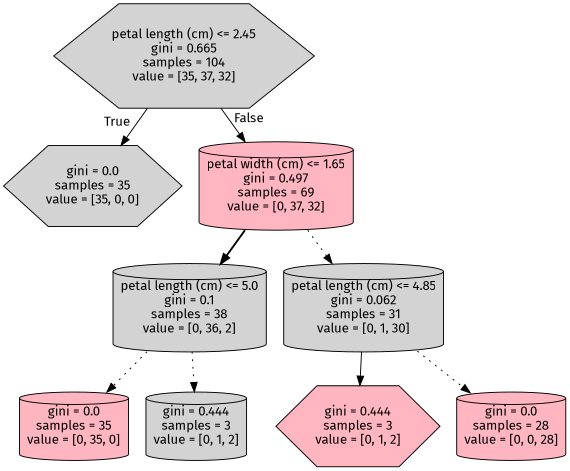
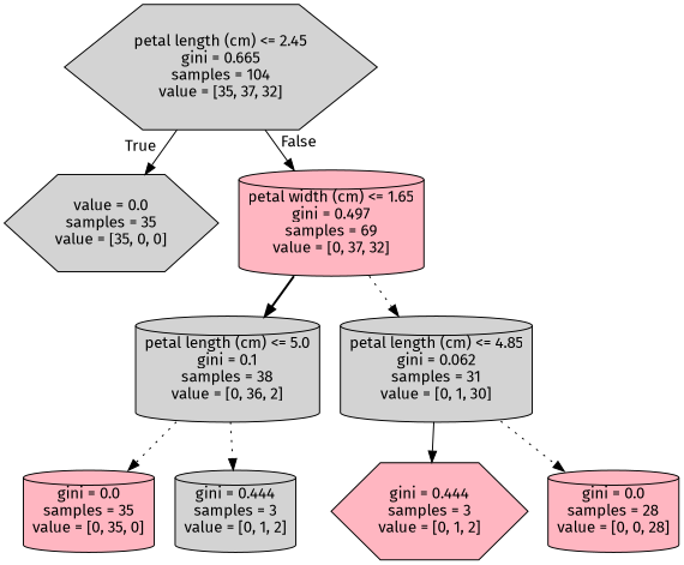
  digraph {
    fontname="Fira Sans"
    node [shape=cylinder style=filled fillcolor=lightgrey fontname="Fira Sans"]
    edge [style=dotted fontname="Fira Sans"]
    n1 [label="petal length (cm) <= 2.45\ngini = 0.665\nsamples = 104\nvalue = [35, 37, 32]" shape=hexagon]
-   n2 [label="gini = 0.0\nsamples = 35\nvalue = [35, 0, 0]" shape=hexagon]
+   n2 [label="value = 0.0\nsamples = 35\nvalue = [35, 0, 0]" shape=hexagon]
    n3 [label="petal width (cm) <= 1.65\ngini = 0.497\nsamples = 69\nvalue = [0, 37, 32]" fillcolor=lightpink]
    n4 [label="petal length (cm) <= 5.0\ngini = 0.1\nsamples = 38\nvalue = [0, 36, 2]"]
    n5 [label="petal length (cm) <= 4.85\ngini = 0.062\nsamples = 31\nvalue = [0, 1, 30]"]
    n6 [label="gini = 0.0\nsamples = 35\nvalue = [0, 35, 0]" fillcolor=lightpink]
    n7 [label="gini = 0.444\nsamples = 3\nvalue = [0, 1, 2]"]
    n8 [label="gini = 0.444\nsamples = 3\nvalue = [0, 1, 2]" shape=hexagon fillcolor=lightpink]
    n9 [label="gini = 0.0\nsamples = 28\nvalue = [0, 0, 28]" fillcolor=lightpink]
    n1 -> n2 [headlabel=True labelangle=45 labeldistance=2.5 style=solid]
    n1 -> n3 [headlabel=False labelangle=-45 labeldistance=2.5 style=solid]
    n3 -> n4 [style=bold]
    n3 -> n5
    n4 -> n6
    n4 -> n7
    n5 -> n8 [style=solid]
    n5 -> n9
  }
